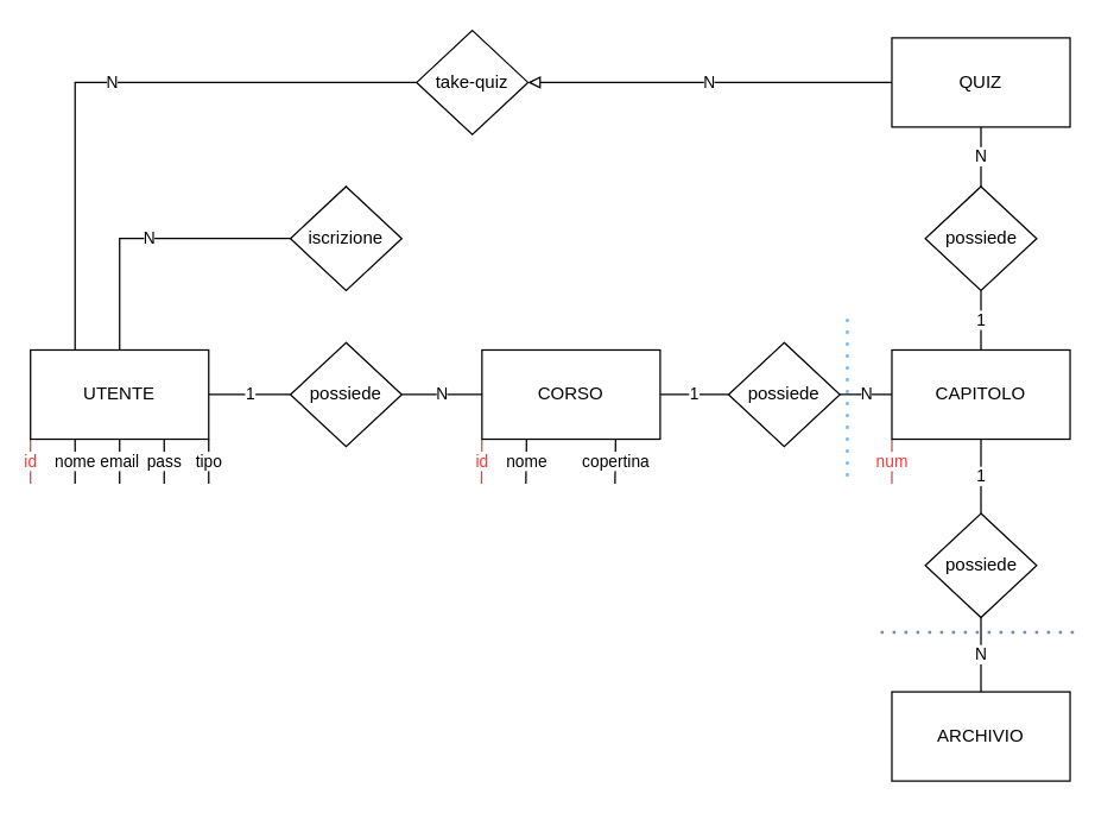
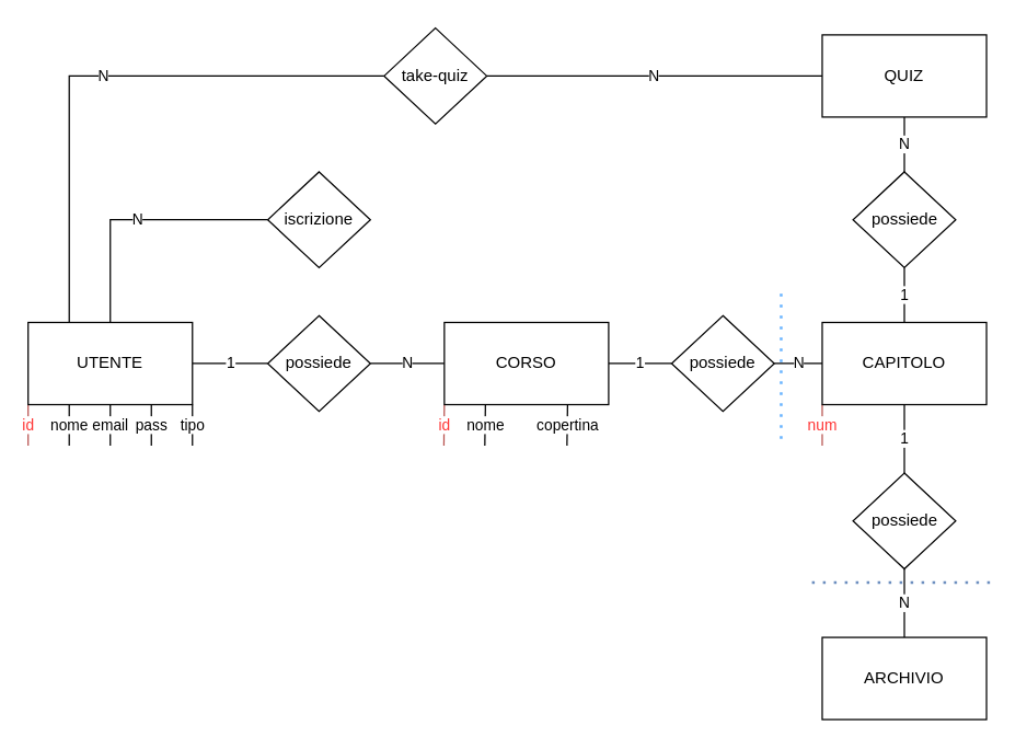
  <mxCell id="0" />
  <mxCell id="1" parent="0" />
  <mxCell id="2" value="N" style="edgeStyle=orthogonalEdgeStyle;rounded=0;orthogonalLoop=1;jettySize=auto;html=1;exitX=0.5;exitY=0;exitDx=0;exitDy=0;entryX=0;entryY=0.5;entryDx=0;entryDy=0;endArrow=none;endFill=0;" edge="1" parent="1" source="10" target="16"><mxGeometry relative="1" as="geometry" /></mxCell>
  <mxCell id="3" value="N" style="edgeStyle=orthogonalEdgeStyle;rounded=0;orthogonalLoop=1;jettySize=auto;html=1;exitX=0.25;exitY=0;exitDx=0;exitDy=0;entryX=0;entryY=0.5;entryDx=0;entryDy=0;endArrow=none;endFill=0;" edge="1" parent="1" source="10" target="32"><mxGeometry relative="1" as="geometry" /></mxCell>
  <mxCell id="4" value="1" style="edgeStyle=orthogonalEdgeStyle;rounded=0;orthogonalLoop=1;jettySize=auto;html=1;exitX=1;exitY=0.5;exitDx=0;exitDy=0;entryX=0;entryY=0.5;entryDx=0;entryDy=0;endArrow=none;endFill=0;" edge="1" parent="1" source="10" target="18"><mxGeometry relative="1" as="geometry" /></mxCell>
  <mxCell id="5" value="&lt;font color=&quot;#ff3333&quot;&gt;id&lt;/font&gt;" style="edgeStyle=orthogonalEdgeStyle;rounded=0;orthogonalLoop=1;jettySize=auto;html=1;exitX=0;exitY=1;exitDx=0;exitDy=0;endArrow=none;endFill=0;fillColor=#f8cecc;strokeColor=#b85450;" edge="1" parent="1" source="10"><mxGeometry relative="1" as="geometry"><mxPoint x="20" y="325" as="targetPoint" /></mxGeometry></mxCell>
  <mxCell id="6" value="nome" style="edgeStyle=orthogonalEdgeStyle;rounded=0;orthogonalLoop=1;jettySize=auto;html=1;exitX=0.25;exitY=1;exitDx=0;exitDy=0;endArrow=none;endFill=0;" edge="1" parent="1" source="10"><mxGeometry relative="1" as="geometry"><mxPoint x="50" y="325" as="targetPoint" /></mxGeometry></mxCell>
  <mxCell id="7" value="email" style="edgeStyle=orthogonalEdgeStyle;rounded=0;orthogonalLoop=1;jettySize=auto;html=1;exitX=0.5;exitY=1;exitDx=0;exitDy=0;endArrow=none;endFill=0;" edge="1" parent="1" source="10"><mxGeometry relative="1" as="geometry"><mxPoint x="80" y="325" as="targetPoint" /></mxGeometry></mxCell>
  <mxCell id="8" value="pass" style="edgeStyle=orthogonalEdgeStyle;rounded=0;orthogonalLoop=1;jettySize=auto;html=1;exitX=0.75;exitY=1;exitDx=0;exitDy=0;endArrow=none;endFill=0;" edge="1" parent="1" source="10"><mxGeometry relative="1" as="geometry"><mxPoint x="110" y="325" as="targetPoint" /></mxGeometry></mxCell>
  <mxCell id="9" value="tipo" style="edgeStyle=orthogonalEdgeStyle;rounded=0;orthogonalLoop=1;jettySize=auto;html=1;exitX=1;exitY=1;exitDx=0;exitDy=0;endArrow=none;endFill=0;" edge="1" parent="1" source="10"><mxGeometry relative="1" as="geometry"><mxPoint x="140" y="325" as="targetPoint" /></mxGeometry></mxCell>
  <mxCell id="10" value="UTENTE" style="rounded=0;whiteSpace=wrap;html=1;" vertex="1" parent="1"><mxGeometry x="20" y="235" width="120" height="60" as="geometry" /></mxCell>
  <mxCell id="11" value="1" style="edgeStyle=orthogonalEdgeStyle;rounded=0;orthogonalLoop=1;jettySize=auto;html=1;exitX=1;exitY=0.5;exitDx=0;exitDy=0;entryX=0;entryY=0.5;entryDx=0;entryDy=0;endArrow=none;endFill=0;" edge="1" parent="1" source="15" target="24"><mxGeometry relative="1" as="geometry" /></mxCell>
  <mxCell id="12" value="id" style="edgeStyle=orthogonalEdgeStyle;rounded=0;orthogonalLoop=1;jettySize=auto;html=1;exitX=0;exitY=1;exitDx=0;exitDy=0;fontColor=#FF3333;endArrow=none;endFill=0;fillColor=#f8cecc;strokeColor=#b85450;" edge="1" parent="1" source="15"><mxGeometry relative="1" as="geometry"><mxPoint x="323.667" y="325" as="targetPoint" /></mxGeometry></mxCell>
  <mxCell id="13" value="&lt;font color=&quot;#000000&quot;&gt;nome&lt;/font&gt;" style="edgeStyle=orthogonalEdgeStyle;rounded=0;orthogonalLoop=1;jettySize=auto;html=1;exitX=0.25;exitY=1;exitDx=0;exitDy=0;fontColor=#FF3333;endArrow=none;endFill=0;strokeColor=#000000;" edge="1" parent="1" source="15"><mxGeometry relative="1" as="geometry"><mxPoint x="353.571" y="325" as="targetPoint" /></mxGeometry></mxCell>
  <mxCell id="14" value="&lt;font color=&quot;#000000&quot;&gt;copertina&lt;/font&gt;" style="edgeStyle=orthogonalEdgeStyle;rounded=0;orthogonalLoop=1;jettySize=auto;html=1;exitX=0.75;exitY=1;exitDx=0;exitDy=0;fontColor=#FF3333;endArrow=none;endFill=0;strokeColor=#000000;" edge="1" parent="1" source="15"><mxGeometry relative="1" as="geometry"><mxPoint x="413.571" y="325" as="targetPoint" /></mxGeometry></mxCell>
  <mxCell id="15" value="CORSO" style="rounded=0;whiteSpace=wrap;html=1;" vertex="1" parent="1"><mxGeometry x="324" y="235" width="120" height="60" as="geometry" /></mxCell>
  <mxCell id="16" value="iscrizione" style="rhombus;whiteSpace=wrap;html=1;" vertex="1" parent="1"><mxGeometry x="195" y="125" width="75" height="70" as="geometry" /></mxCell>
  <mxCell id="17" value="N" style="edgeStyle=orthogonalEdgeStyle;rounded=0;orthogonalLoop=1;jettySize=auto;html=1;exitX=1;exitY=0.5;exitDx=0;exitDy=0;entryX=0;entryY=0.5;entryDx=0;entryDy=0;endArrow=none;endFill=0;" edge="1" parent="1" source="18" target="15"><mxGeometry relative="1" as="geometry" /></mxCell>
  <mxCell id="18" value="possiede" style="rhombus;whiteSpace=wrap;html=1;" vertex="1" parent="1"><mxGeometry x="195" y="230" width="75" height="70" as="geometry" /></mxCell>
  <mxCell id="19" value="1" style="edgeStyle=orthogonalEdgeStyle;rounded=0;orthogonalLoop=1;jettySize=auto;html=1;exitX=0.5;exitY=1;exitDx=0;exitDy=0;entryX=0.5;entryY=0;entryDx=0;entryDy=0;endArrow=none;endFill=0;" edge="1" parent="1" source="22" target="26"><mxGeometry relative="1" as="geometry" /></mxCell>
  <mxCell id="20" value="1" style="edgeStyle=orthogonalEdgeStyle;rounded=0;orthogonalLoop=1;jettySize=auto;html=1;exitX=0.5;exitY=0;exitDx=0;exitDy=0;entryX=0.5;entryY=1;entryDx=0;entryDy=0;endArrow=none;endFill=0;" edge="1" parent="1" source="22" target="29"><mxGeometry relative="1" as="geometry" /></mxCell>
  <mxCell id="21" value="&lt;font color=&quot;#ff3333&quot;&gt;num&lt;/font&gt;" style="edgeStyle=orthogonalEdgeStyle;rounded=0;orthogonalLoop=1;jettySize=auto;html=1;exitX=0;exitY=1;exitDx=0;exitDy=0;fontColor=#000000;endArrow=none;endFill=0;strokeColor=#b85450;fillColor=#f8cecc;" edge="1" parent="1" source="22"><mxGeometry relative="1" as="geometry"><mxPoint x="600" y="325" as="targetPoint" /></mxGeometry></mxCell>
  <mxCell id="22" value="CAPITOLO" style="rounded=0;whiteSpace=wrap;html=1;" vertex="1" parent="1"><mxGeometry x="600" y="235" width="120" height="60" as="geometry" /></mxCell>
  <mxCell id="23" value="N" style="edgeStyle=orthogonalEdgeStyle;rounded=0;orthogonalLoop=1;jettySize=auto;html=1;exitX=1;exitY=0.5;exitDx=0;exitDy=0;entryX=0;entryY=0.5;entryDx=0;entryDy=0;endArrow=none;endFill=0;" edge="1" parent="1" source="24" target="22"><mxGeometry relative="1" as="geometry" /></mxCell>
  <mxCell id="24" value="possiede" style="rhombus;whiteSpace=wrap;html=1;" vertex="1" parent="1"><mxGeometry x="490" y="230" width="75" height="70" as="geometry" /></mxCell>
  <mxCell id="25" value="N" style="edgeStyle=orthogonalEdgeStyle;rounded=0;orthogonalLoop=1;jettySize=auto;html=1;exitX=0.5;exitY=1;exitDx=0;exitDy=0;entryX=0.5;entryY=0;entryDx=0;entryDy=0;endArrow=none;endFill=0;" edge="1" parent="1" source="26" target="27"><mxGeometry relative="1" as="geometry" /></mxCell>
  <mxCell id="26" value="possiede" style="rhombus;whiteSpace=wrap;html=1;" vertex="1" parent="1"><mxGeometry x="622.5" y="345" width="75" height="70" as="geometry" /></mxCell>
  <mxCell id="27" value="ARCHIVIO" style="rounded=0;whiteSpace=wrap;html=1;" vertex="1" parent="1"><mxGeometry x="600" y="465" width="120" height="60" as="geometry" /></mxCell>
  <mxCell id="28" value="N" style="edgeStyle=orthogonalEdgeStyle;rounded=0;orthogonalLoop=1;jettySize=auto;html=1;exitX=0.5;exitY=0;exitDx=0;exitDy=0;entryX=0.5;entryY=1;entryDx=0;entryDy=0;endArrow=none;endFill=0;" edge="1" parent="1" source="29" target="31"><mxGeometry relative="1" as="geometry" /></mxCell>
  <mxCell id="29" value="possiede" style="rhombus;whiteSpace=wrap;html=1;" vertex="1" parent="1"><mxGeometry x="622.5" y="125" width="75" height="70" as="geometry" /></mxCell>
- <mxCell id="30" value="N" style="edgeStyle=orthogonalEdgeStyle;rounded=0;orthogonalLoop=1;jettySize=auto;html=1;exitX=0;exitY=0.5;exitDx=0;exitDy=0;entryX=1;entryY=0.5;entryDx=0;entryDy=0;endArrow=block;endFill=0;" edge="1" parent="1" source="31" target="32"><mxGeometry relative="1" as="geometry" /></mxCell>
+ <mxCell id="30" value="N" style="edgeStyle=orthogonalEdgeStyle;rounded=0;orthogonalLoop=1;jettySize=auto;html=1;exitX=0;exitY=0.5;exitDx=0;exitDy=0;entryX=1;entryY=0.5;entryDx=0;entryDy=0;endArrow=none;endFill=0;" edge="1" parent="1" source="31" target="32"><mxGeometry relative="1" as="geometry" /></mxCell>
  <mxCell id="31" value="QUIZ" style="rounded=0;whiteSpace=wrap;html=1;" vertex="1" parent="1"><mxGeometry x="600" y="25" width="120" height="60" as="geometry" /></mxCell>
  <mxCell id="32" value="take-quiz" style="rhombus;whiteSpace=wrap;html=1;" vertex="1" parent="1"><mxGeometry x="280" y="20" width="75" height="70" as="geometry" /></mxCell>
  <mxCell id="33" value="" style="endArrow=none;dashed=1;html=1;dashPattern=1 3;strokeWidth=2;rounded=0;fontColor=#FF3333;fillColor=#dae8fc;strokeColor=#6c8ebf;" edge="1" parent="1"><mxGeometry width="50" height="50" relative="1" as="geometry"><mxPoint x="592.5" y="425" as="sourcePoint" /><mxPoint x="727.5" y="425" as="targetPoint" /></mxGeometry></mxCell>
  <mxCell id="34" value="" style="endArrow=none;dashed=1;html=1;dashPattern=1 3;strokeWidth=2;rounded=0;fontColor=#FF3333;strokeColor=#66B2FF;" edge="1" parent="1"><mxGeometry width="50" height="50" relative="1" as="geometry"><mxPoint x="570" y="320" as="sourcePoint" /><mxPoint x="570" y="210" as="targetPoint" /></mxGeometry></mxCell>
